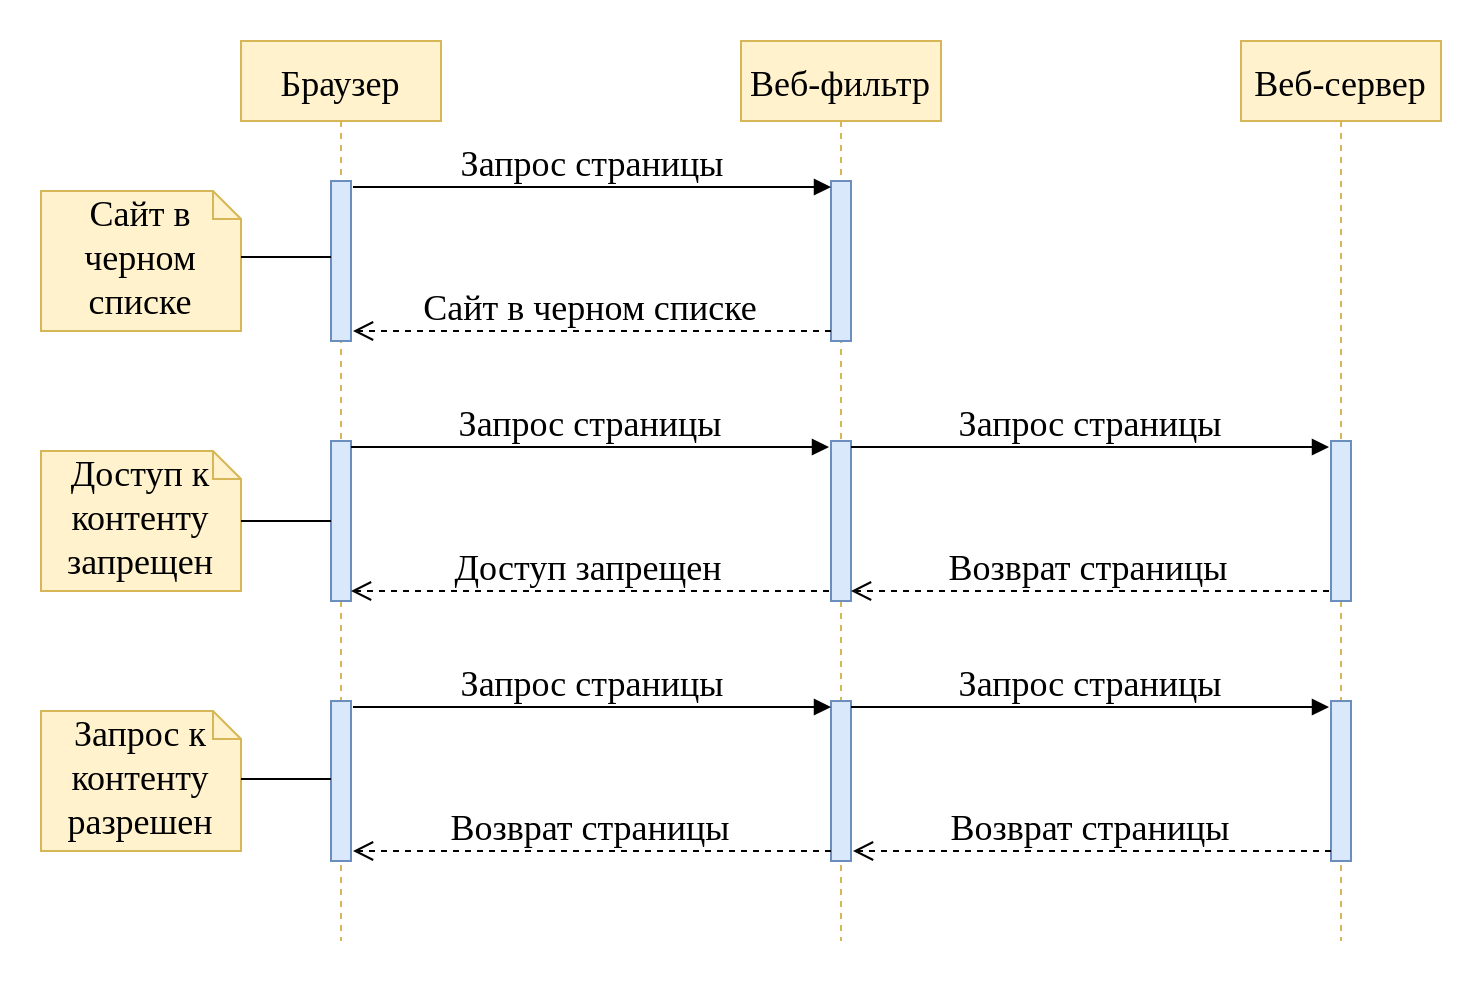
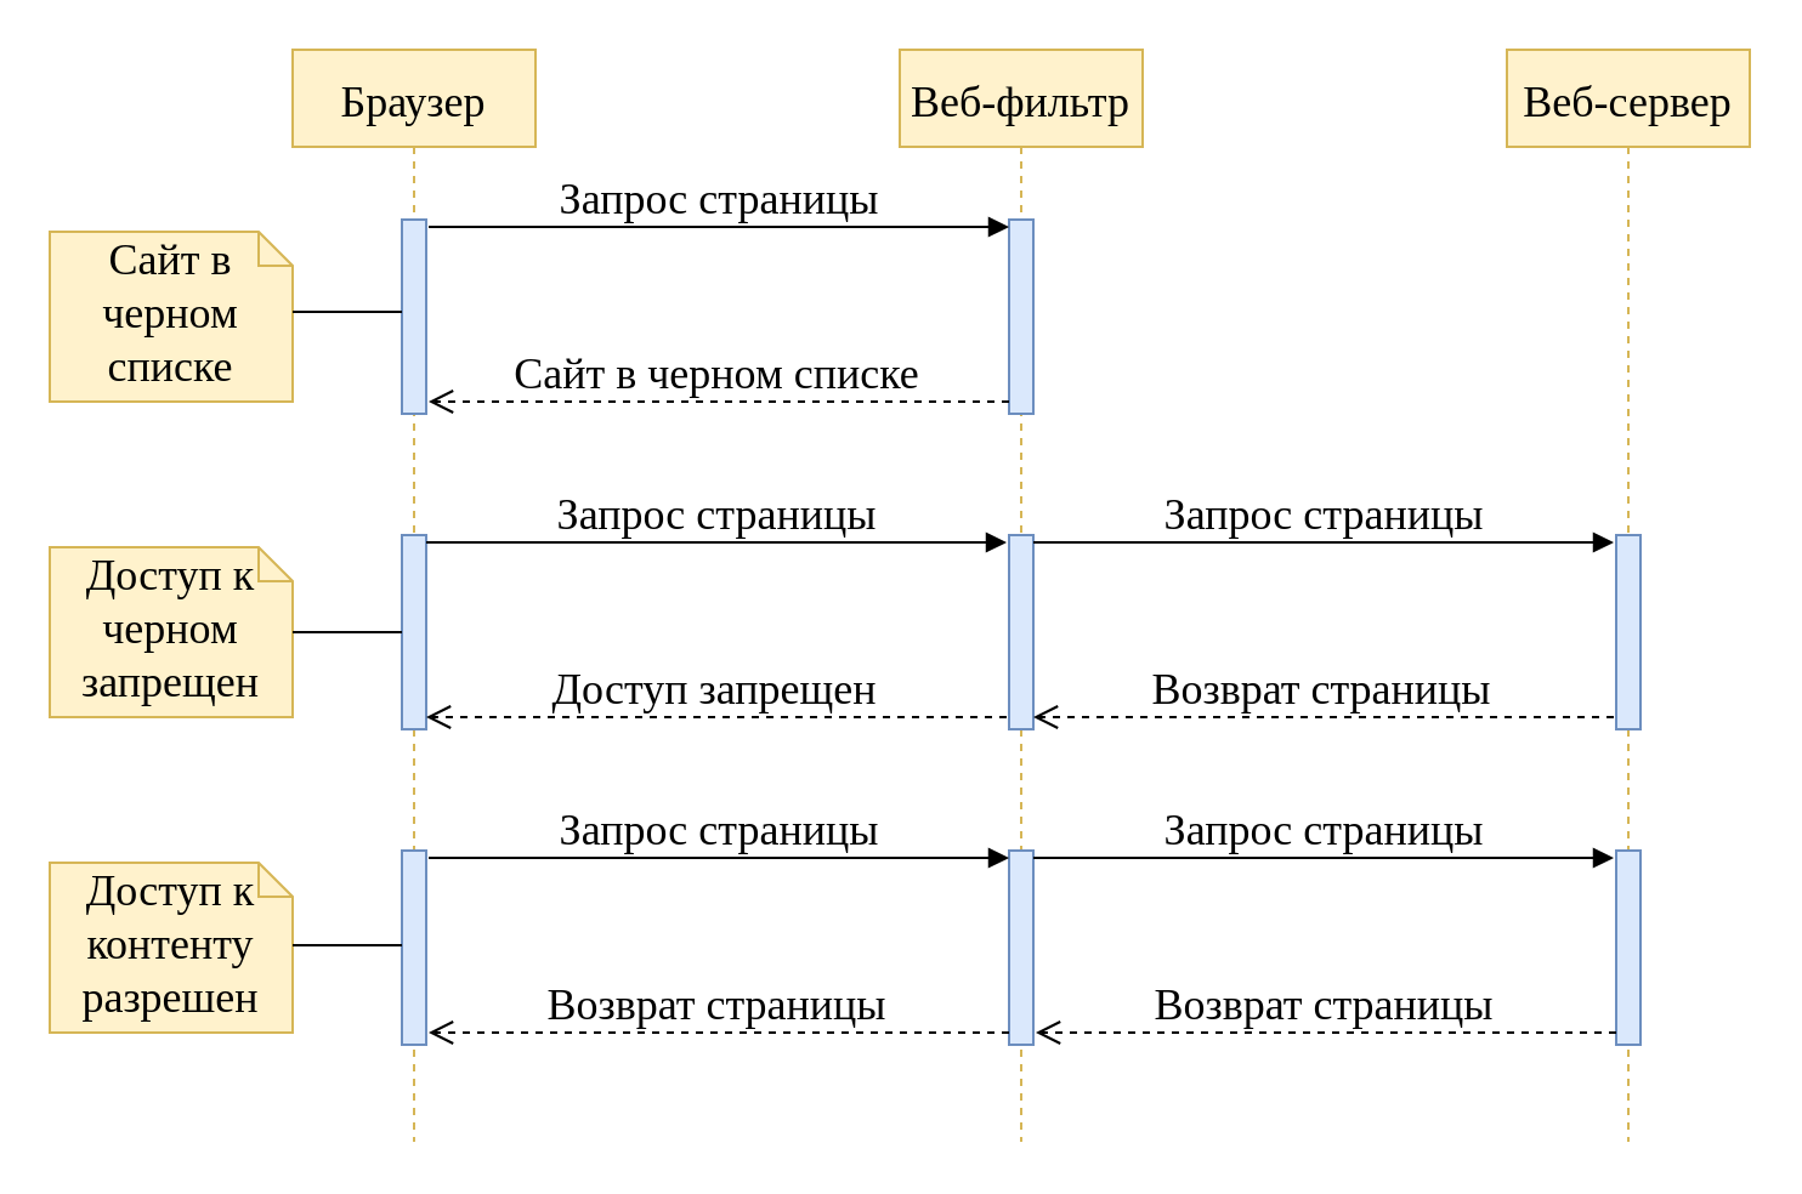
  <mxCell id="0" />
  <mxCell id="1" parent="0" />
  <mxCell id="2" value="Браузер" style="shape=umlLifeline;perimeter=lifelinePerimeter;container=1;collapsible=0;recursiveResize=0;outlineConnect=0;fontSize=18;fontFamily=Times New Roman;fillColor=#fff2cc;strokeColor=#d6b656;" vertex="1" parent="1"><mxGeometry x="120" y="20" width="100" height="450" as="geometry" /></mxCell>
  <mxCell id="3" value="" style="html=1;points=[];perimeter=orthogonalPerimeter;fontFamily=Times New Roman;fontSize=18;fillColor=#dae8fc;strokeColor=#6c8ebf;" vertex="1" parent="2"><mxGeometry x="45" y="70" width="10" height="80" as="geometry" /></mxCell>
  <mxCell id="4" value="" style="html=1;points=[];perimeter=orthogonalPerimeter;fontFamily=Times New Roman;fontSize=18;fillColor=#dae8fc;strokeColor=#6c8ebf;" vertex="1" parent="2"><mxGeometry x="45" y="200" width="10" height="80" as="geometry" /></mxCell>
  <mxCell id="5" value="" style="html=1;points=[];perimeter=orthogonalPerimeter;fontFamily=Times New Roman;fontSize=18;fillColor=#dae8fc;strokeColor=#6c8ebf;" vertex="1" parent="2"><mxGeometry x="45" y="330" width="10" height="80" as="geometry" /></mxCell>
  <mxCell id="6" value="Веб-фильтр" style="shape=umlLifeline;perimeter=lifelinePerimeter;container=1;collapsible=0;recursiveResize=0;outlineConnect=0;fontSize=18;fontFamily=Times New Roman;fillColor=#fff2cc;strokeColor=#d6b656;" vertex="1" parent="1"><mxGeometry x="370" y="20" width="100" height="450" as="geometry" /></mxCell>
  <mxCell id="7" value="" style="html=1;points=[];perimeter=orthogonalPerimeter;fontFamily=Times New Roman;fontSize=18;fillColor=#dae8fc;strokeColor=#6c8ebf;" vertex="1" parent="6"><mxGeometry x="45" y="70" width="10" height="80" as="geometry" /></mxCell>
  <mxCell id="8" value="" style="html=1;points=[];perimeter=orthogonalPerimeter;fontFamily=Times New Roman;fontSize=18;fillColor=#dae8fc;strokeColor=#6c8ebf;" vertex="1" parent="6"><mxGeometry x="45" y="200" width="10" height="80" as="geometry" /></mxCell>
  <mxCell id="9" value="" style="html=1;points=[];perimeter=orthogonalPerimeter;fontFamily=Times New Roman;fontSize=18;fillColor=#dae8fc;strokeColor=#6c8ebf;" vertex="1" parent="6"><mxGeometry x="45" y="330" width="10" height="80" as="geometry" /></mxCell>
  <mxCell id="10" value="Веб-сервер" style="shape=umlLifeline;perimeter=lifelinePerimeter;container=1;collapsible=0;recursiveResize=0;outlineConnect=0;fontSize=18;fontFamily=Times New Roman;fillColor=#fff2cc;strokeColor=#d6b656;" vertex="1" parent="1"><mxGeometry x="620" y="20" width="100" height="450" as="geometry" /></mxCell>
  <mxCell id="11" value="" style="html=1;points=[];perimeter=orthogonalPerimeter;fontFamily=Times New Roman;fontSize=18;fillColor=#dae8fc;strokeColor=#6c8ebf;" vertex="1" parent="10"><mxGeometry x="45" y="200" width="10" height="80" as="geometry" /></mxCell>
  <mxCell id="12" value="" style="html=1;points=[];perimeter=orthogonalPerimeter;fontFamily=Times New Roman;fontSize=18;fillColor=#dae8fc;strokeColor=#6c8ebf;" vertex="1" parent="10"><mxGeometry x="45" y="330" width="10" height="80" as="geometry" /></mxCell>
  <mxCell id="13" value="Запрос страницы" style="verticalAlign=bottom;endArrow=block;fontFamily=Times New Roman;fontSize=18;" edge="1" parent="1"><mxGeometry width="80" relative="1" as="geometry"><mxPoint x="176" y="93" as="sourcePoint" /><mxPoint x="415" y="93" as="targetPoint" /></mxGeometry></mxCell>
  <mxCell id="14" value="Сайт в черном списке" style="verticalAlign=bottom;endArrow=open;dashed=1;endSize=8;fontFamily=Times New Roman;fontSize=18;" edge="1" parent="1"><mxGeometry relative="1" as="geometry"><mxPoint x="415" y="165" as="sourcePoint" /><mxPoint x="176" y="165" as="targetPoint" /></mxGeometry></mxCell>
  <mxCell id="15" value="Сайт в&#10;черном&#10;списке" style="shape=note;size=14;verticalAlign=middle;align=center;spacingTop=-6;fontFamily=Times New Roman;fontSize=18;fillColor=#fff2cc;strokeColor=#d6b656;" vertex="1" parent="1"><mxGeometry x="20" y="95" width="100" height="70" as="geometry" /></mxCell>
  <mxCell id="16" value="" style="endArrow=none;html=1;edgeStyle=orthogonalEdgeStyle;fontFamily=Times New Roman;fontSize=18;" edge="1" parent="1"><mxGeometry relative="1" as="geometry"><mxPoint x="120" y="128" as="sourcePoint" /><mxPoint x="165" y="128" as="targetPoint" /></mxGeometry></mxCell>
  <mxCell id="17" value="" style="resizable=0;html=1;align=right;verticalAlign=bottom;labelBackgroundColor=#ffffff;fontSize=10;" connectable="0" vertex="1" parent="16"><mxGeometry x="1" relative="1" as="geometry" /></mxCell>
  <mxCell id="18" value="Запрос страницы" style="verticalAlign=bottom;endArrow=block;fontFamily=Times New Roman;fontSize=18;" edge="1" parent="1"><mxGeometry width="80" relative="1" as="geometry"><mxPoint x="175" y="223" as="sourcePoint" /><mxPoint x="414" y="223" as="targetPoint" /></mxGeometry></mxCell>
  <mxCell id="19" value="Доступ запрещен" style="verticalAlign=bottom;endArrow=open;dashed=1;endSize=8;fontFamily=Times New Roman;fontSize=18;" edge="1" parent="1"><mxGeometry relative="1" as="geometry"><mxPoint x="414" y="295" as="sourcePoint" /><mxPoint x="175" y="295" as="targetPoint" /></mxGeometry></mxCell>
- <mxCell id="20" value="Доступ к&#10;контенту&#10;запрещен" style="shape=note;size=14;verticalAlign=middle;align=center;spacingTop=-6;fontFamily=Times New Roman;fontSize=18;fillColor=#fff2cc;strokeColor=#d6b656;" vertex="1" parent="1"><mxGeometry x="20" y="225" width="100" height="70" as="geometry" /></mxCell>
+ <mxCell id="20" value="Доступ к&#10;черном&#10;запрещен" style="shape=note;size=14;verticalAlign=middle;align=center;spacingTop=-6;fontFamily=Times New Roman;fontSize=18;fillColor=#fff2cc;strokeColor=#d6b656;" vertex="1" parent="1"><mxGeometry x="20" y="225" width="100" height="70" as="geometry" /></mxCell>
  <mxCell id="21" value="" style="endArrow=none;html=1;edgeStyle=orthogonalEdgeStyle;fontFamily=Times New Roman;fontSize=18;" edge="1" parent="1"><mxGeometry relative="1" as="geometry"><mxPoint x="120" y="260" as="sourcePoint" /><mxPoint x="165" y="260" as="targetPoint" /></mxGeometry></mxCell>
  <mxCell id="22" value="" style="resizable=0;html=1;align=right;verticalAlign=bottom;labelBackgroundColor=#ffffff;fontSize=10;" connectable="0" vertex="1" parent="21"><mxGeometry x="1" relative="1" as="geometry" /></mxCell>
  <mxCell id="23" value="Запрос страницы" style="verticalAlign=bottom;endArrow=block;fontFamily=Times New Roman;fontSize=18;" edge="1" parent="1"><mxGeometry width="80" relative="1" as="geometry"><mxPoint x="176" y="353" as="sourcePoint" /><mxPoint x="415" y="353" as="targetPoint" /></mxGeometry></mxCell>
  <mxCell id="24" value="Возврат страницы" style="verticalAlign=bottom;endArrow=open;dashed=1;endSize=8;fontFamily=Times New Roman;fontSize=18;" edge="1" parent="1"><mxGeometry relative="1" as="geometry"><mxPoint x="415" y="425" as="sourcePoint" /><mxPoint x="176" y="425" as="targetPoint" /></mxGeometry></mxCell>
- <mxCell id="25" value="Запрос к&#10;контенту&#10;разрешен" style="shape=note;size=14;verticalAlign=middle;align=center;spacingTop=-6;fontFamily=Times New Roman;fontSize=18;fillColor=#fff2cc;strokeColor=#d6b656;" vertex="1" parent="1"><mxGeometry x="20" y="355" width="100" height="70" as="geometry" /></mxCell>
+ <mxCell id="25" value="Доступ к&#10;контенту&#10;разрешен" style="shape=note;size=14;verticalAlign=middle;align=center;spacingTop=-6;fontFamily=Times New Roman;fontSize=18;fillColor=#fff2cc;strokeColor=#d6b656;" vertex="1" parent="1"><mxGeometry x="20" y="355" width="100" height="70" as="geometry" /></mxCell>
  <mxCell id="26" value="" style="endArrow=none;html=1;edgeStyle=orthogonalEdgeStyle;fontFamily=Times New Roman;fontSize=18;" edge="1" parent="1"><mxGeometry relative="1" as="geometry"><mxPoint x="120" y="389" as="sourcePoint" /><mxPoint x="165" y="389" as="targetPoint" /></mxGeometry></mxCell>
  <mxCell id="27" value="" style="resizable=0;html=1;align=right;verticalAlign=bottom;labelBackgroundColor=#ffffff;fontSize=10;" connectable="0" vertex="1" parent="26"><mxGeometry x="1" relative="1" as="geometry" /></mxCell>
  <mxCell id="28" value="Запрос страницы" style="verticalAlign=bottom;endArrow=block;fontFamily=Times New Roman;fontSize=18;" edge="1" parent="1"><mxGeometry width="80" relative="1" as="geometry"><mxPoint x="425" y="223" as="sourcePoint" /><mxPoint x="664" y="223" as="targetPoint" /></mxGeometry></mxCell>
  <mxCell id="29" value="Возврат страницы" style="verticalAlign=bottom;endArrow=open;dashed=1;endSize=8;fontFamily=Times New Roman;fontSize=18;" edge="1" parent="1"><mxGeometry relative="1" as="geometry"><mxPoint x="664" y="295" as="sourcePoint" /><mxPoint x="425" y="295" as="targetPoint" /></mxGeometry></mxCell>
  <mxCell id="30" value="Запрос страницы" style="verticalAlign=bottom;endArrow=block;fontFamily=Times New Roman;fontSize=18;" edge="1" parent="1"><mxGeometry width="80" relative="1" as="geometry"><mxPoint x="425" y="353" as="sourcePoint" /><mxPoint x="664" y="353" as="targetPoint" /></mxGeometry></mxCell>
  <mxCell id="31" value="Возврат страницы" style="verticalAlign=bottom;endArrow=open;dashed=1;endSize=8;fontFamily=Times New Roman;fontSize=18;" edge="1" parent="1"><mxGeometry relative="1" as="geometry"><mxPoint x="665" y="425" as="sourcePoint" /><mxPoint x="426" y="425" as="targetPoint" /></mxGeometry></mxCell>
